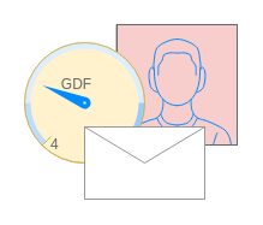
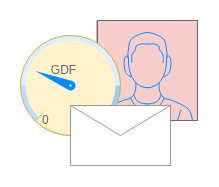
  <mxCell id="0" />
  <mxCell id="1" parent="0" />
  <mxCell id="2" value="" style="verticalLabelPosition=bottom;shadow=0;dashed=0;align=center;html=1;verticalAlign=top;strokeWidth=1;shape=mxgraph.mockup.containers.userMale;strokeColor2=#008cff;fillColor=#f8cecc;strokeColor=none;" vertex="1" parent="1"><mxGeometry x="97" y="20" width="100" height="100" as="geometry" /></mxCell>
  <mxCell id="3" value="" style="verticalLabelPosition=bottom;shadow=0;dashed=0;align=center;html=1;verticalAlign=top;strokeWidth=1;shape=mxgraph.mockup.graphics.gauge;fillColor=#fff2cc;strokeColor=#d6b656;gaugePos=25;scaleColors=#bbddff,#ddeeff,#99ccff;gaugeLabels=,,;needleColor=#008cff;" vertex="1" parent="1"><mxGeometry x="20" y="35" width="100" height="100" as="geometry" /></mxCell>
  <mxCell id="4" value="GDF" style="strokeWidth=1;shadow=0;dashed=0;align=center;html=1;shape=mxgraph.mockup.graphics.anchor;fontColor=#666666;" vertex="1" parent="3"><mxGeometry x="25" y="20" width="35" height="30" as="geometry" /></mxCell>
- <mxCell id="5" value="4" style="strokeWidth=1;shadow=0;dashed=0;align=center;html=1;shape=mxgraph.mockup.graphics.anchor;align=left;fontColor=#666666;" vertex="1" parent="3"><mxGeometry x="20" y="75" width="50" height="20" as="geometry" /></mxCell>
+ <mxCell id="5" value="0" style="strokeWidth=1;shadow=0;dashed=0;align=center;html=1;shape=mxgraph.mockup.graphics.anchor;align=left;fontColor=#666666;" vertex="1" parent="3"><mxGeometry x="20" y="75" width="50" height="20" as="geometry" /></mxCell>
  <mxCell id="6" value="100" style="strokeWidth=1;shadow=0;dashed=0;align=center;html=1;shape=mxgraph.mockup.graphics.anchor;align=right;fontColor=#666666;" vertex="1" parent="3"><mxGeometry x="30" y="75" width="50" height="20" as="geometry" /></mxCell>
  <mxCell id="7" value="" style="verticalLabelPosition=bottom;shadow=0;dashed=0;align=center;html=1;verticalAlign=top;strokeWidth=1;shape=mxgraph.mockup.misc.mail2;strokeColor=#999999;" vertex="1" parent="1"><mxGeometry x="70" y="105" width="100" height="60" as="geometry" /></mxCell>
